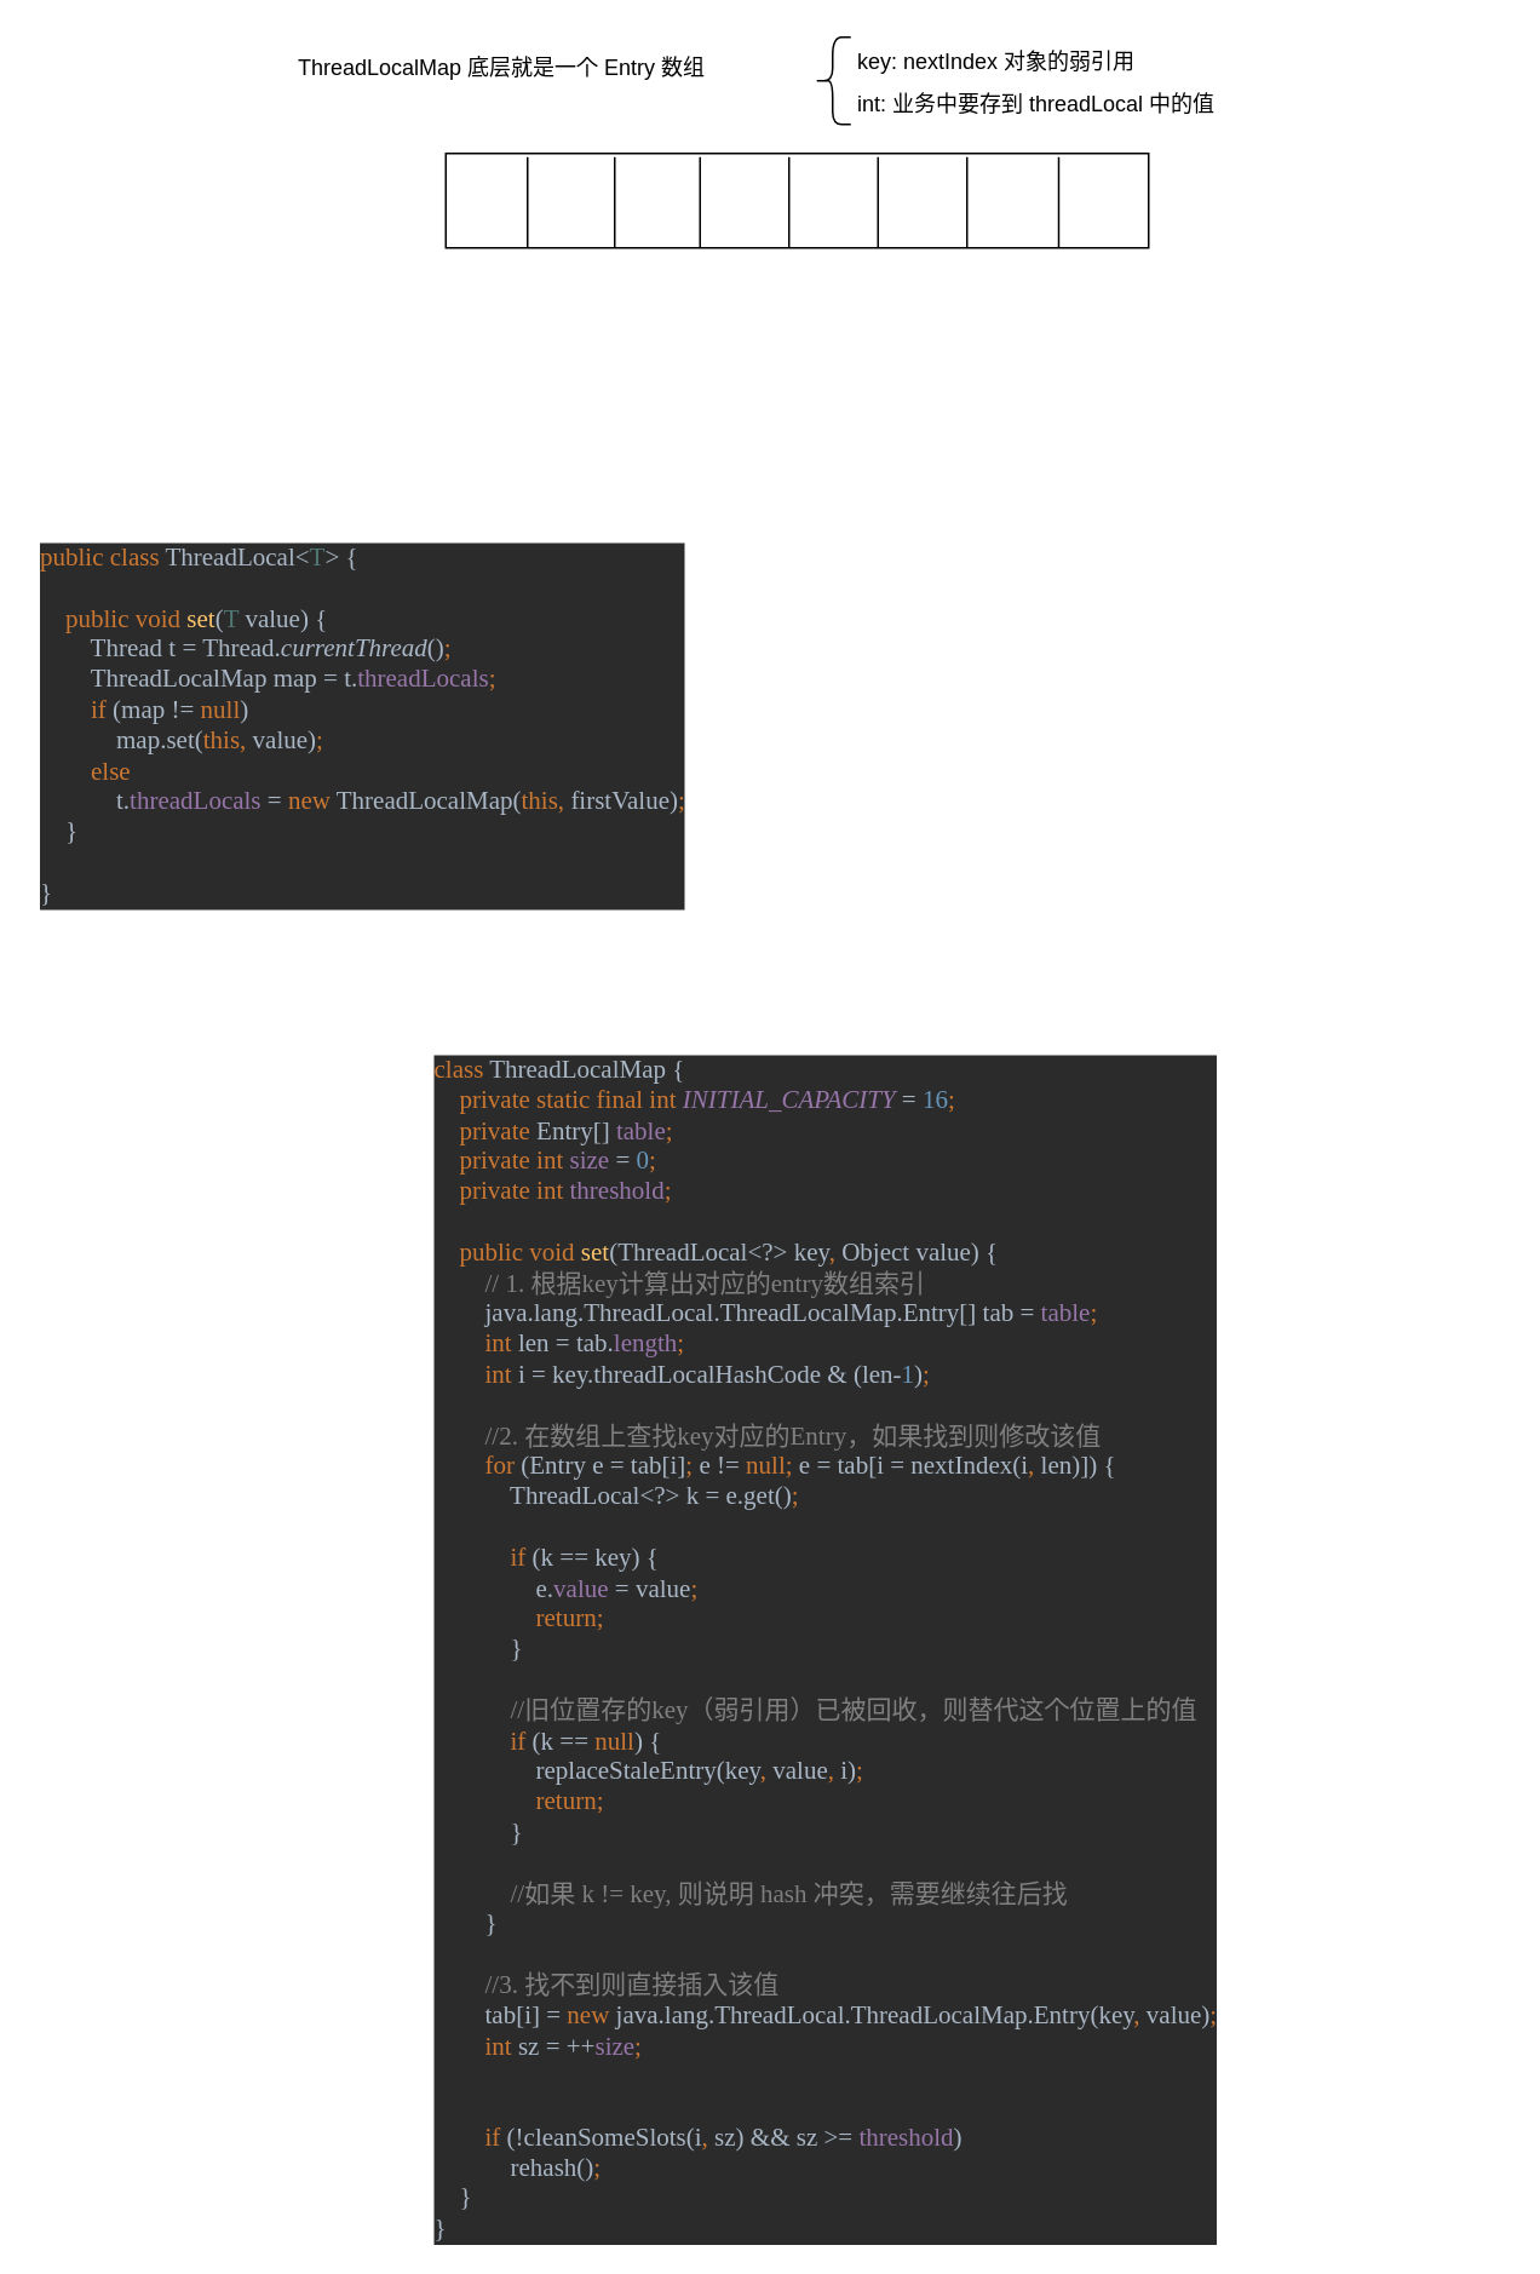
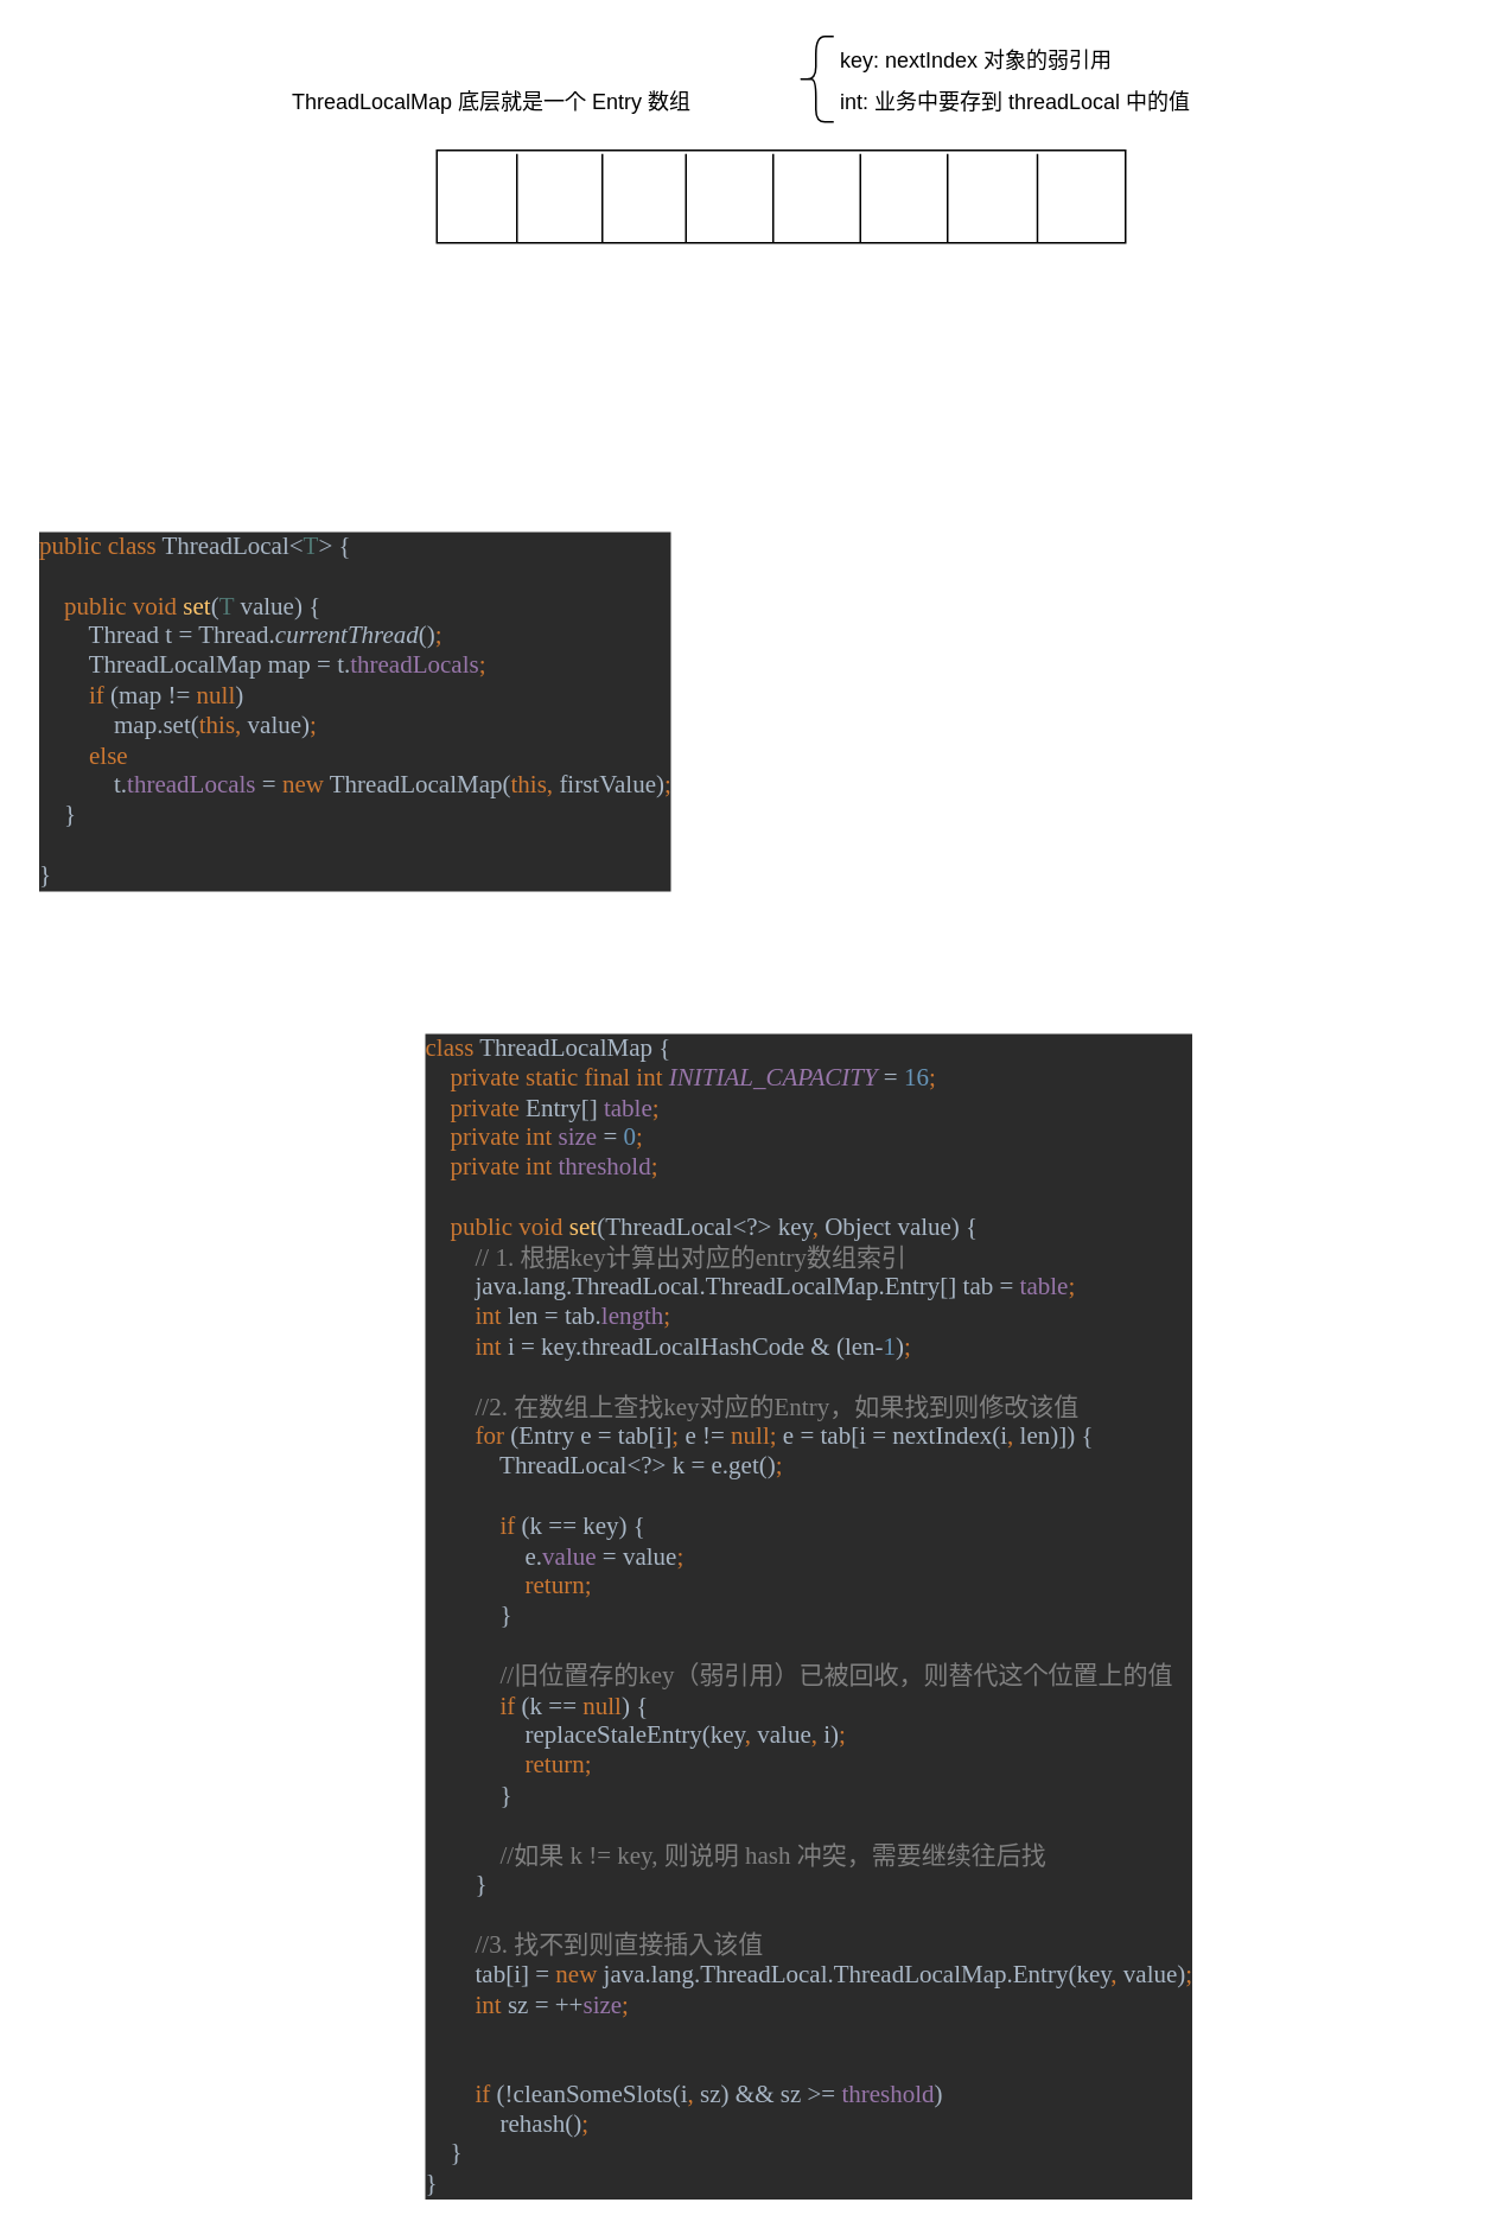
  <mxCell id="0" />
  <mxCell id="1" parent="0" />
  <mxCell id="2" value="&lt;pre style=&quot;background-color: #2b2b2b ; color: #a9b7c6 ; font-family: &amp;#34;consolas&amp;#34; ; font-size: 10.5pt&quot;&gt;&lt;pre style=&quot;font-family: &amp;#34;consolas&amp;#34; ; font-size: 10.5pt&quot;&gt;&lt;span style=&quot;color: #cc7832&quot;&gt;public class &lt;/span&gt;ThreadLocal&amp;lt;&lt;span style=&quot;color: #507874&quot;&gt;T&lt;/span&gt;&amp;gt; {&lt;br&gt;    &lt;br&gt;    &lt;span style=&quot;color: #cc7832&quot;&gt;public void &lt;/span&gt;&lt;span style=&quot;color: #ffc66d&quot;&gt;set&lt;/span&gt;(&lt;span style=&quot;color: #507874&quot;&gt;T &lt;/span&gt;value) {&lt;br&gt;        Thread t = Thread.&lt;span style=&quot;font-style: italic&quot;&gt;currentThread&lt;/span&gt;()&lt;span style=&quot;color: #cc7832&quot;&gt;;&lt;br&gt;&lt;/span&gt;&lt;span style=&quot;color: #cc7832&quot;&gt;        &lt;/span&gt;ThreadLocalMap map = t.&lt;span style=&quot;color: #9876aa&quot;&gt;threadLocals&lt;/span&gt;&lt;span style=&quot;color: #cc7832&quot;&gt;;&lt;br&gt;&lt;/span&gt;&lt;span style=&quot;color: #cc7832&quot;&gt;        if &lt;/span&gt;(map != &lt;span style=&quot;color: #cc7832&quot;&gt;null&lt;/span&gt;)&lt;br&gt;            map.set(&lt;span style=&quot;color: #cc7832&quot;&gt;this, &lt;/span&gt;value)&lt;span style=&quot;color: #cc7832&quot;&gt;;&lt;br&gt;&lt;/span&gt;&lt;span style=&quot;color: #cc7832&quot;&gt;        else&lt;br&gt;&lt;/span&gt;&lt;span style=&quot;color: #cc7832&quot;&gt;            &lt;/span&gt;t.&lt;span style=&quot;color: #9876aa&quot;&gt;threadLocals &lt;/span&gt;= &lt;span style=&quot;color: #cc7832&quot;&gt;new &lt;/span&gt;ThreadLocalMap(&lt;span style=&quot;color: #cc7832&quot;&gt;this, &lt;/span&gt;firstValue)&lt;span style=&quot;color: #cc7832&quot;&gt;;&lt;br&gt;&lt;/span&gt;&lt;span style=&quot;color: #cc7832&quot;&gt;    &lt;/span&gt;}&lt;br&gt;    &lt;br&gt;}&lt;/pre&gt;&lt;/pre&gt;" style="text;html=1;resizable=0;points=[];autosize=1;align=left;verticalAlign=top;spacingTop=-4;" vertex="1" parent="1"><mxGeometry x="20" y="282" width="518" height="196" as="geometry" /></mxCell>
  <mxCell id="3" value="" style="rounded=0;whiteSpace=wrap;html=1;" vertex="1" parent="1"><mxGeometry x="245" y="84" width="387" height="52" as="geometry" /></mxCell>
  <mxCell id="4" value="" style="endArrow=none;html=1;" edge="1" parent="1"><mxGeometry width="50" height="50" relative="1" as="geometry"><mxPoint x="290" y="136" as="sourcePoint" /><mxPoint x="290" y="86" as="targetPoint" /></mxGeometry></mxCell>
  <mxCell id="5" value="" style="endArrow=none;html=1;" edge="1" parent="1"><mxGeometry width="50" height="50" relative="1" as="geometry"><mxPoint x="338" y="136" as="sourcePoint" /><mxPoint x="338" y="86" as="targetPoint" /></mxGeometry></mxCell>
  <mxCell id="6" value="" style="endArrow=none;html=1;" edge="1" parent="1"><mxGeometry width="50" height="50" relative="1" as="geometry"><mxPoint x="434" y="136" as="sourcePoint" /><mxPoint x="434" y="86" as="targetPoint" /></mxGeometry></mxCell>
  <mxCell id="7" value="" style="endArrow=none;html=1;" edge="1" parent="1"><mxGeometry width="50" height="50" relative="1" as="geometry"><mxPoint x="385" y="136" as="sourcePoint" /><mxPoint x="385" y="86" as="targetPoint" /></mxGeometry></mxCell>
  <mxCell id="8" value="" style="endArrow=none;html=1;" edge="1" parent="1"><mxGeometry width="50" height="50" relative="1" as="geometry"><mxPoint x="532" y="136" as="sourcePoint" /><mxPoint x="532" y="86" as="targetPoint" /></mxGeometry></mxCell>
  <mxCell id="9" value="" style="endArrow=none;html=1;" edge="1" parent="1"><mxGeometry width="50" height="50" relative="1" as="geometry"><mxPoint x="483" y="136" as="sourcePoint" /><mxPoint x="483" y="86" as="targetPoint" /></mxGeometry></mxCell>
  <mxCell id="10" value="" style="endArrow=none;html=1;" edge="1" parent="1"><mxGeometry width="50" height="50" relative="1" as="geometry"><mxPoint x="582.5" y="136" as="sourcePoint" /><mxPoint x="582.5" y="86" as="targetPoint" /></mxGeometry></mxCell>
  <mxCell id="11" value="" style="shape=curlyBracket;whiteSpace=wrap;html=1;rounded=1;" vertex="1" parent="1"><mxGeometry x="448" y="20" width="20" height="48" as="geometry" /></mxCell>
  <mxCell id="12" value="key: nextIndex 对象的弱引用&lt;br&gt;" style="text;html=1;resizable=0;points=[];autosize=1;align=left;verticalAlign=top;spacingTop=-4;" vertex="1" parent="1"><mxGeometry x="470" y="24" width="173" height="14" as="geometry" /></mxCell>
  <mxCell id="13" value="int: 业务中要存到 threadLocal 中的值" style="text;html=1;resizable=0;points=[];autosize=1;align=left;verticalAlign=top;spacingTop=-4;" vertex="1" parent="1"><mxGeometry x="470" y="47" width="223" height="14" as="geometry" /></mxCell>
- <mxCell id="14" value="ThreadLocalMap 底层就是一个 Entry 数组" style="text;html=1;resizable=0;points=[];autosize=1;align=left;verticalAlign=top;spacingTop=-4;" vertex="1" parent="1"><mxGeometry x="162" y="27" width="234" height="14" as="geometry" /></mxCell>
+ <mxCell id="14" value="ThreadLocalMap 底层就是一个 Entry 数组" style="text;html=1;resizable=0;points=[];autosize=1;align=left;verticalAlign=top;spacingTop=-4;" vertex="1" parent="1"><mxGeometry x="162" y="47" width="234" height="14" as="geometry" /></mxCell>
  <mxCell id="15" value="&lt;pre style=&quot;background-color: #2b2b2b ; color: #a9b7c6 ; font-family: &amp;#34;consolas&amp;#34; ; font-size: 10.5pt&quot;&gt;&lt;pre style=&quot;font-family: &amp;#34;consolas&amp;#34; ; font-size: 10.5pt&quot;&gt;&lt;span style=&quot;color: #cc7832&quot;&gt;class &lt;/span&gt;ThreadLocalMap {&lt;br&gt;    &lt;span style=&quot;color: #cc7832&quot;&gt;private static final int &lt;/span&gt;&lt;span style=&quot;color: #9876aa ; font-style: italic&quot;&gt;INITIAL_CAPACITY &lt;/span&gt;= &lt;span style=&quot;color: #6897bb&quot;&gt;16&lt;/span&gt;&lt;span style=&quot;color: #cc7832&quot;&gt;;&lt;br&gt;&lt;/span&gt;&lt;span style=&quot;color: #cc7832&quot;&gt;    private &lt;/span&gt;Entry[] &lt;span style=&quot;color: #9876aa&quot;&gt;table&lt;/span&gt;&lt;span style=&quot;color: #cc7832&quot;&gt;;&lt;br&gt;&lt;/span&gt;&lt;span style=&quot;color: #cc7832&quot;&gt;    private int &lt;/span&gt;&lt;span style=&quot;color: #9876aa&quot;&gt;size &lt;/span&gt;= &lt;span style=&quot;color: #6897bb&quot;&gt;0&lt;/span&gt;&lt;span style=&quot;color: #cc7832&quot;&gt;;&lt;br&gt;&lt;/span&gt;&lt;span style=&quot;color: #cc7832&quot;&gt;    private int &lt;/span&gt;&lt;span style=&quot;color: #9876aa&quot;&gt;threshold&lt;/span&gt;&lt;span style=&quot;color: #cc7832&quot;&gt;;&lt;br&gt;&lt;/span&gt;&lt;span style=&quot;color: #cc7832&quot;&gt;&lt;br&gt;&lt;/span&gt;&lt;span style=&quot;color: #cc7832&quot;&gt;    public void &lt;/span&gt;&lt;span style=&quot;color: #ffc66d&quot;&gt;set&lt;/span&gt;(ThreadLocal&amp;lt;?&amp;gt; key&lt;span style=&quot;color: #cc7832&quot;&gt;, &lt;/span&gt;Object value) {&lt;br&gt;        &lt;span style=&quot;color: #808080&quot;&gt;// 1. &lt;/span&gt;&lt;span style=&quot;color: #808080 ; font-family: &amp;#34;宋体&amp;#34;&quot;&gt;根据&lt;/span&gt;&lt;span style=&quot;color: #808080&quot;&gt;key&lt;/span&gt;&lt;span style=&quot;color: #808080 ; font-family: &amp;#34;宋体&amp;#34;&quot;&gt;计算出对应的&lt;/span&gt;&lt;span style=&quot;color: #808080&quot;&gt;entry&lt;/span&gt;&lt;span style=&quot;color: #808080 ; font-family: &amp;#34;宋体&amp;#34;&quot;&gt;数组索引&lt;br&gt;&lt;/span&gt;&lt;span style=&quot;color: #808080 ; font-family: &amp;#34;宋体&amp;#34;&quot;&gt;        &lt;/span&gt;java.lang.ThreadLocal.ThreadLocalMap.Entry[] tab = &lt;span style=&quot;color: #9876aa&quot;&gt;table&lt;/span&gt;&lt;span style=&quot;color: #cc7832&quot;&gt;;&lt;br&gt;&lt;/span&gt;&lt;span style=&quot;color: #cc7832&quot;&gt;        int &lt;/span&gt;len = tab.&lt;span style=&quot;color: #9876aa&quot;&gt;length&lt;/span&gt;&lt;span style=&quot;color: #cc7832&quot;&gt;;&lt;br&gt;&lt;/span&gt;&lt;span style=&quot;color: #cc7832&quot;&gt;        int &lt;/span&gt;i = key.threadLocalHashCode &amp;amp; (len-&lt;span style=&quot;color: #6897bb&quot;&gt;1&lt;/span&gt;)&lt;span style=&quot;color: #cc7832&quot;&gt;;&lt;br&gt;&lt;/span&gt;&lt;span style=&quot;color: #cc7832&quot;&gt;        &lt;br&gt;&lt;/span&gt;&lt;span style=&quot;color: #cc7832&quot;&gt;        &lt;/span&gt;&lt;span style=&quot;color: #808080&quot;&gt;//2. &lt;/span&gt;&lt;span style=&quot;color: #808080 ; font-family: &amp;#34;宋体&amp;#34;&quot;&gt;在数组上查找&lt;/span&gt;&lt;span style=&quot;color: #808080&quot;&gt;key&lt;/span&gt;&lt;span style=&quot;color: #808080 ; font-family: &amp;#34;宋体&amp;#34;&quot;&gt;对应的&lt;/span&gt;&lt;span style=&quot;color: #808080&quot;&gt;Entry&lt;/span&gt;&lt;span style=&quot;color: #808080 ; font-family: &amp;#34;宋体&amp;#34;&quot;&gt;，如果找到则修改该值&lt;br&gt;&lt;/span&gt;&lt;span style=&quot;color: #808080 ; font-family: &amp;#34;宋体&amp;#34;&quot;&gt;        &lt;/span&gt;&lt;span style=&quot;color: #cc7832&quot;&gt;for &lt;/span&gt;(Entry e = tab[i]&lt;span style=&quot;color: #cc7832&quot;&gt;; &lt;/span&gt;e != &lt;span style=&quot;color: #cc7832&quot;&gt;null; &lt;/span&gt;e = tab[i = nextIndex(i&lt;span style=&quot;color: #cc7832&quot;&gt;, &lt;/span&gt;len)]) {&lt;br&gt;            ThreadLocal&amp;lt;?&amp;gt; k = e.get()&lt;span style=&quot;color: #cc7832&quot;&gt;;&lt;br&gt;&lt;/span&gt;&lt;span style=&quot;color: #cc7832&quot;&gt;&lt;br&gt;&lt;/span&gt;&lt;span style=&quot;color: #cc7832&quot;&gt;            if &lt;/span&gt;(k == key) {&lt;br&gt;                e.&lt;span style=&quot;color: #9876aa&quot;&gt;value &lt;/span&gt;= value&lt;span style=&quot;color: #cc7832&quot;&gt;;&lt;br&gt;&lt;/span&gt;&lt;span style=&quot;color: #cc7832&quot;&gt;                return;&lt;br&gt;&lt;/span&gt;&lt;span style=&quot;color: #cc7832&quot;&gt;            &lt;/span&gt;}&lt;br&gt;            &lt;br&gt;            &lt;span style=&quot;color: #808080&quot;&gt;//&lt;/span&gt;&lt;span style=&quot;color: #808080 ; font-family: &amp;#34;宋体&amp;#34;&quot;&gt;旧位置存的&lt;/span&gt;&lt;span style=&quot;color: #808080&quot;&gt;key&lt;/span&gt;&lt;span style=&quot;color: #808080 ; font-family: &amp;#34;宋体&amp;#34;&quot;&gt;（弱引用）已被回收，则替代这个位置上的值&lt;br&gt;&lt;/span&gt;&lt;span style=&quot;color: #808080 ; font-family: &amp;#34;宋体&amp;#34;&quot;&gt;            &lt;/span&gt;&lt;span style=&quot;color: #cc7832&quot;&gt;if &lt;/span&gt;(k == &lt;span style=&quot;color: #cc7832&quot;&gt;null&lt;/span&gt;) {&lt;br&gt;                replaceStaleEntry(key&lt;span style=&quot;color: #cc7832&quot;&gt;, &lt;/span&gt;value&lt;span style=&quot;color: #cc7832&quot;&gt;, &lt;/span&gt;i)&lt;span style=&quot;color: #cc7832&quot;&gt;;&lt;br&gt;&lt;/span&gt;&lt;span style=&quot;color: #cc7832&quot;&gt;                return;&lt;br&gt;&lt;/span&gt;&lt;span style=&quot;color: #cc7832&quot;&gt;            &lt;/span&gt;}&lt;br&gt;            &lt;br&gt;            &lt;span style=&quot;color: #808080&quot;&gt;//&lt;/span&gt;&lt;span style=&quot;color: #808080 ; font-family: &amp;#34;宋体&amp;#34;&quot;&gt;如果&lt;/span&gt;&lt;span style=&quot;color: #808080&quot;&gt; k != key, &lt;/span&gt;&lt;span style=&quot;color: #808080 ; font-family: &amp;#34;宋体&amp;#34;&quot;&gt;则说明&lt;/span&gt;&lt;span style=&quot;color: #808080&quot;&gt; hash &lt;/span&gt;&lt;span style=&quot;color: #808080 ; font-family: &amp;#34;宋体&amp;#34;&quot;&gt;冲突，需要继续往后找&lt;br&gt;&lt;/span&gt;&lt;span style=&quot;color: #808080 ; font-family: &amp;#34;宋体&amp;#34;&quot;&gt;        &lt;/span&gt;}&lt;br&gt;&lt;br&gt;        &lt;span style=&quot;color: #808080&quot;&gt;//3. &lt;/span&gt;&lt;span style=&quot;color: #808080 ; font-family: &amp;#34;宋体&amp;#34;&quot;&gt;找不到则直接插入该值&lt;br&gt;&lt;/span&gt;&lt;span style=&quot;color: #808080 ; font-family: &amp;#34;宋体&amp;#34;&quot;&gt;        &lt;/span&gt;tab[i] = &lt;span style=&quot;color: #cc7832&quot;&gt;new &lt;/span&gt;java.lang.ThreadLocal.ThreadLocalMap.Entry(key&lt;span style=&quot;color: #cc7832&quot;&gt;, &lt;/span&gt;value)&lt;span style=&quot;color: #cc7832&quot;&gt;;&lt;br&gt;&lt;/span&gt;&lt;span style=&quot;color: #cc7832&quot;&gt;        int &lt;/span&gt;sz = ++&lt;span style=&quot;color: #9876aa&quot;&gt;size&lt;/span&gt;&lt;span style=&quot;color: #cc7832&quot;&gt;;&lt;br&gt;&lt;/span&gt;&lt;span style=&quot;color: #cc7832&quot;&gt;        &lt;br&gt;&lt;/span&gt;&lt;span style=&quot;color: #cc7832&quot;&gt;        &lt;br&gt;&lt;/span&gt;&lt;span style=&quot;color: #cc7832&quot;&gt;        if &lt;/span&gt;(!cleanSomeSlots(i&lt;span style=&quot;color: #cc7832&quot;&gt;, &lt;/span&gt;sz) &amp;amp;&amp;amp; sz &amp;gt;= &lt;span style=&quot;color: #9876aa&quot;&gt;threshold&lt;/span&gt;)&lt;br&gt;            rehash()&lt;span style=&quot;color: #cc7832&quot;&gt;;&lt;br&gt;&lt;/span&gt;&lt;span style=&quot;color: #cc7832&quot;&gt;    &lt;/span&gt;}&lt;br&gt;}&lt;/pre&gt;&lt;/pre&gt;" style="text;html=1;resizable=0;points=[];autosize=1;align=left;verticalAlign=top;spacingTop=-4;" vertex="1" parent="1"><mxGeometry x="237" y="564" width="589" height="584" as="geometry" /></mxCell>
